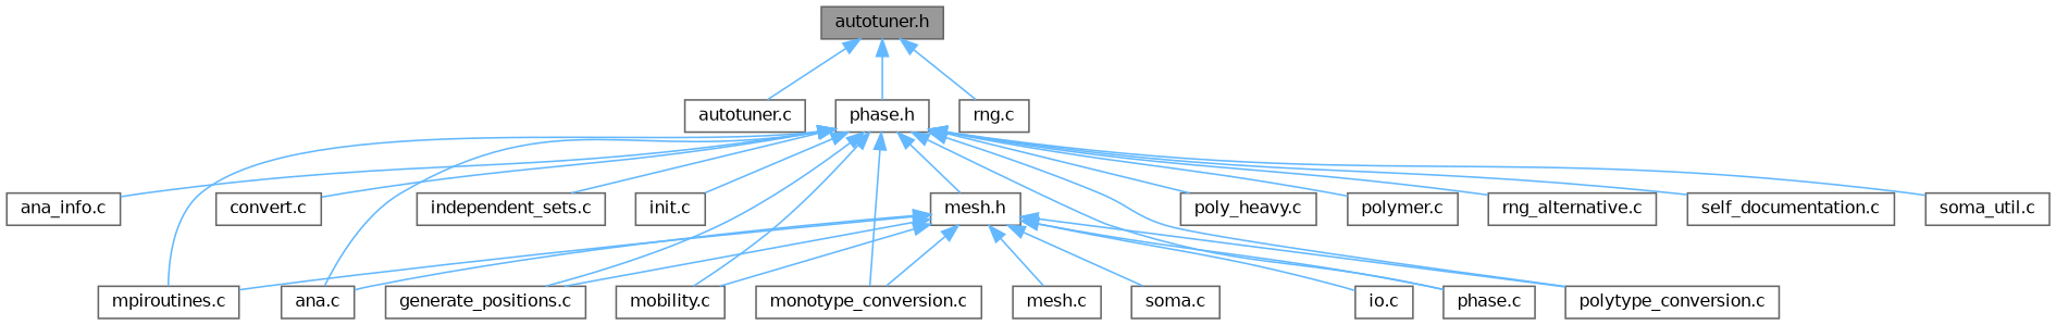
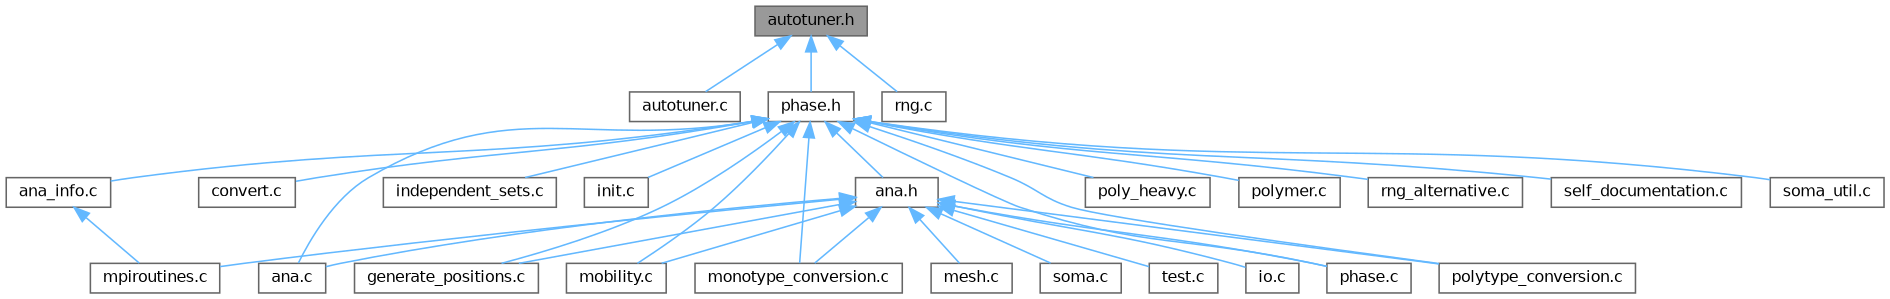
  digraph {
    fontname="DejaVu Sans"
    node [color=grey40 fillcolor=white fontname="DejaVu Sans" fontsize=10 shape=box style=filled]
    edge [color=steelblue1 dir=back fontname="DejaVu Sans" fontsize=10 labelfontname=Helvetica labelfontsize=10 style=solid]
    n1 [color=gray40 fillcolor=grey60 fontcolor=black height=0.2 label="autotuner.h" width=0.4]
    n2 [height=0.2 label="autotuner.c" width=0.4]
    n3 [height=0.2 label="phase.h" width=0.4]
    n4 [height=0.2 label="rng.c" width=0.4]
    n5 [height=0.2 label="ana.c" width=0.4]
    n6 [height=0.2 label="ana_info.c" width=0.4]
    n7 [height=0.2 label="convert.c" width=0.4]
    n8 [height=0.2 label="generate_positions.c" width=0.4]
    n9 [height=0.2 label="independent_sets.c" width=0.4]
    n10 [height=0.2 label="init.c" width=0.4]
-   n11 [height=0.2 label="mesh.h" width=0.4]
+   n11 [height=0.2 label="ana.h" width=0.4]
    n12 [height=0.2 label="mobility.c" width=0.4]
    n13 [height=0.2 label="monotype_conversion.c" width=0.4]
    n14 [height=0.2 label="mpiroutines.c" width=0.4]
    n15 [height=0.2 label="phase.c" width=0.4]
    n16 [height=0.2 label="polytype_conversion.c" width=0.4]
    n17 [height=0.2 label="poly_heavy.c" width=0.4]
    n18 [height=0.2 label="polymer.c" width=0.4]
    n19 [height=0.2 label="rng_alternative.c" width=0.4]
    n20 [height=0.2 label="self_documentation.c" width=0.4]
    n21 [height=0.2 label="soma_util.c" width=0.4]
    n22 [height=0.2 label="io.c" width=0.4]
    n23 [height=0.2 label="mesh.c" width=0.4]
    n24 [height=0.2 label="soma.c" width=0.4]
+   n25 [height=0.2 label="test.c" width=0.4]
    n1 -> n2
    n1 -> n3
    n1 -> n4
    n3 -> n5
    n3 -> n6
    n3 -> n7
    n3 -> n8
    n3 -> n9
    n3 -> n10
    n3 -> n11
    n3 -> n12
    n3 -> n13
-   n3 -> n14
+   n6 -> n14
    n3 -> n15
    n3 -> n16
    n3 -> n17
    n3 -> n18
    n3 -> n19
    n3 -> n20
    n3 -> n21
    n11 -> n5
    n11 -> n8
    n11 -> n12
    n11 -> n13
    n11 -> n14
    n11 -> n15
    n11 -> n16
    n11 -> n22
    n11 -> n23
    n11 -> n24
+   n11 -> n25
  }
